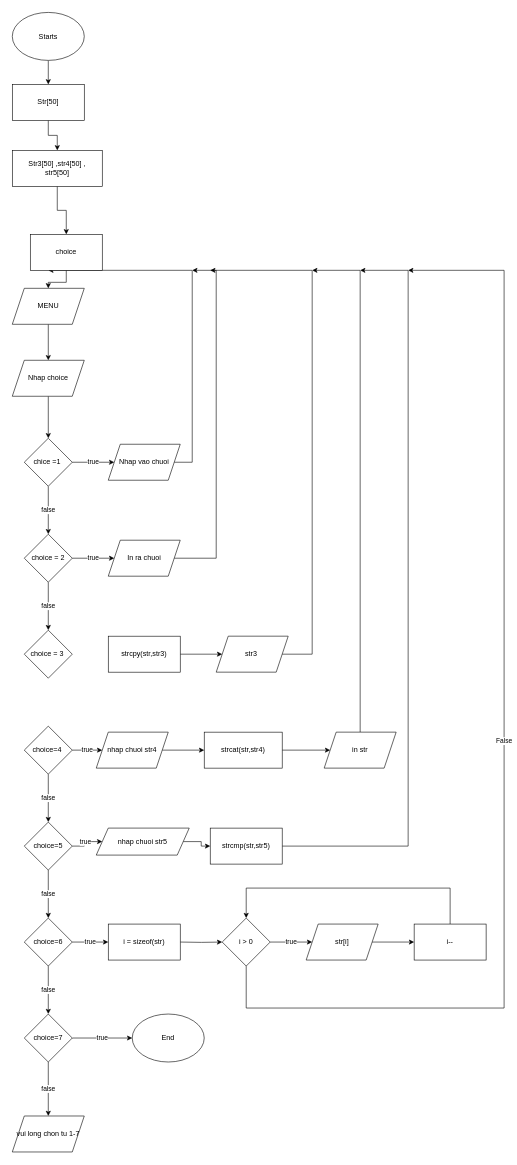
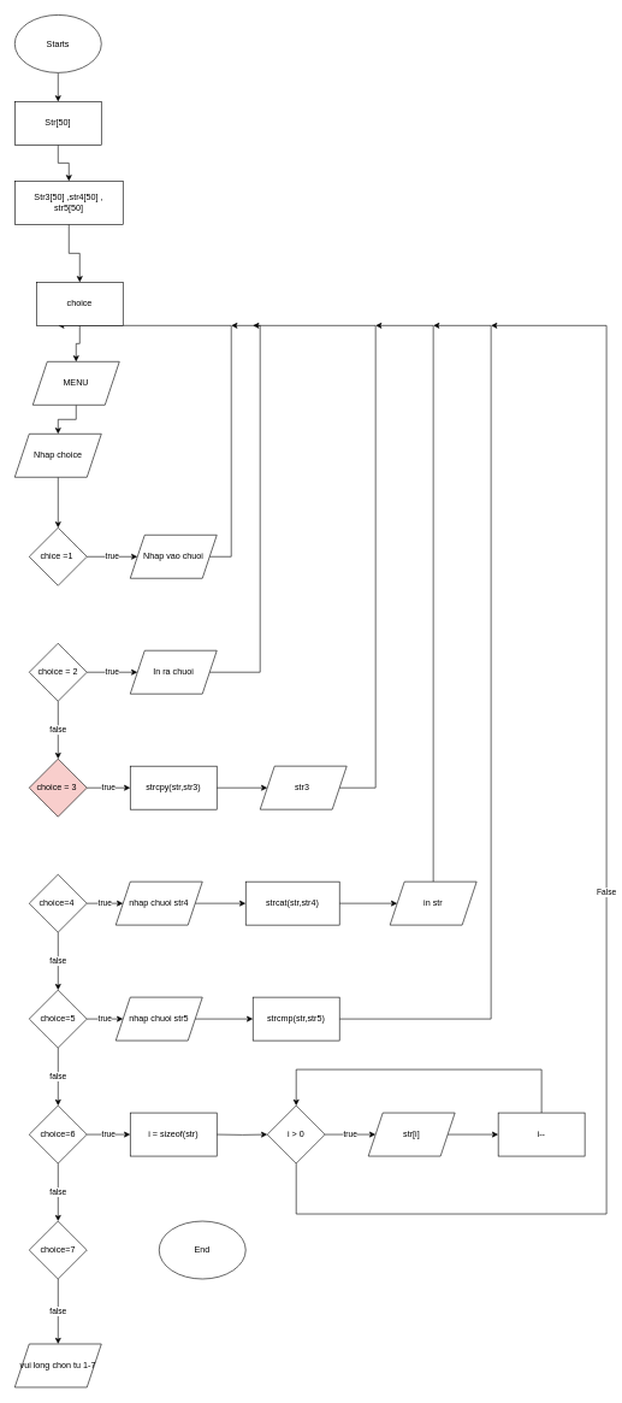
  <mxCell id="0" />
  <mxCell id="1" parent="0" />
  <mxCell id="2" value="" style="edgeStyle=orthogonalEdgeStyle;rounded=0;orthogonalLoop=1;jettySize=auto;html=1;" edge="1" parent="1" source="3" target="5"><mxGeometry relative="1" as="geometry" /></mxCell>
  <mxCell id="3" value="Starts" style="ellipse;whiteSpace=wrap;html=1;" vertex="1" parent="1"><mxGeometry x="20" y="20" width="120" height="80" as="geometry" /></mxCell>
  <mxCell id="4" value="" style="edgeStyle=orthogonalEdgeStyle;rounded=0;orthogonalLoop=1;jettySize=auto;html=1;" edge="1" parent="1" source="5" target="7"><mxGeometry relative="1" as="geometry" /></mxCell>
  <mxCell id="5" value="Str[50]" style="whiteSpace=wrap;html=1;" vertex="1" parent="1"><mxGeometry x="20" y="140" width="120" height="60" as="geometry" /></mxCell>
  <mxCell id="6" value="" style="edgeStyle=orthogonalEdgeStyle;rounded=0;orthogonalLoop=1;jettySize=auto;html=1;" edge="1" parent="1" source="7" target="18"><mxGeometry relative="1" as="geometry" /></mxCell>
  <mxCell id="7" value="Str3[50] ,str4[50] ,&lt;br&gt;str5[50]" style="whiteSpace=wrap;html=1;" vertex="1" parent="1"><mxGeometry x="20" y="250" width="150" height="60" as="geometry" /></mxCell>
  <mxCell id="8" value="" style="edgeStyle=orthogonalEdgeStyle;rounded=0;orthogonalLoop=1;jettySize=auto;html=1;" edge="1" parent="1" source="9" target="11"><mxGeometry relative="1" as="geometry" /></mxCell>
- <mxCell id="9" value="MENU" style="shape=parallelogram;perimeter=parallelogramPerimeter;whiteSpace=wrap;html=1;fixedSize=1;" vertex="1" parent="1"><mxGeometry x="20" y="480" width="120" height="60" as="geometry" /></mxCell>
+ <mxCell id="9" value="MENU" style="shape=parallelogram;perimeter=parallelogramPerimeter;whiteSpace=wrap;html=1;fixedSize=1;" vertex="1" parent="1"><mxGeometry x="45" y="500" width="120" height="60" as="geometry" /></mxCell>
  <mxCell id="10" value="" style="edgeStyle=orthogonalEdgeStyle;rounded=0;orthogonalLoop=1;jettySize=auto;html=1;" edge="1" parent="1" source="11" target="14"><mxGeometry relative="1" as="geometry" /></mxCell>
  <mxCell id="11" value="Nhap choice" style="shape=parallelogram;perimeter=parallelogramPerimeter;whiteSpace=wrap;html=1;fixedSize=1;" vertex="1" parent="1"><mxGeometry x="20" y="600" width="120" height="60" as="geometry" /></mxCell>
  <mxCell id="12" value="true" style="edgeStyle=orthogonalEdgeStyle;rounded=0;orthogonalLoop=1;jettySize=auto;html=1;" edge="1" parent="1" source="14" target="16"><mxGeometry relative="1" as="geometry" /></mxCell>
- <mxCell id="13" value="false" style="edgeStyle=orthogonalEdgeStyle;rounded=0;orthogonalLoop=1;jettySize=auto;html=1;" edge="1" parent="1" source="14" target="21"><mxGeometry relative="1" as="geometry" /></mxCell>
  <mxCell id="14" value="chice =1&amp;nbsp;" style="rhombus;whiteSpace=wrap;html=1;" vertex="1" parent="1"><mxGeometry x="40" y="730" width="80" height="80" as="geometry" /></mxCell>
  <mxCell id="15" style="edgeStyle=orthogonalEdgeStyle;rounded=0;orthogonalLoop=1;jettySize=auto;html=1;" edge="1" parent="1" source="16"><mxGeometry relative="1" as="geometry"><mxPoint x="80" y="450" as="targetPoint" /><Array as="points"><mxPoint x="320" y="770" /><mxPoint x="320" y="450" /></Array></mxGeometry></mxCell>
  <mxCell id="16" value="Nhap vao chuoi" style="shape=parallelogram;perimeter=parallelogramPerimeter;whiteSpace=wrap;html=1;fixedSize=1;" vertex="1" parent="1"><mxGeometry x="180" y="740" width="120" height="60" as="geometry" /></mxCell>
  <mxCell id="17" value="" style="edgeStyle=orthogonalEdgeStyle;rounded=0;orthogonalLoop=1;jettySize=auto;html=1;" edge="1" parent="1" source="18" target="9"><mxGeometry relative="1" as="geometry" /></mxCell>
  <mxCell id="18" value="choice" style="whiteSpace=wrap;html=1;" vertex="1" parent="1"><mxGeometry x="50" y="390" width="120" height="60" as="geometry" /></mxCell>
  <mxCell id="19" value="true" style="edgeStyle=orthogonalEdgeStyle;rounded=0;orthogonalLoop=1;jettySize=auto;html=1;" edge="1" parent="1" source="21" target="23"><mxGeometry relative="1" as="geometry" /></mxCell>
  <mxCell id="20" value="false" style="edgeStyle=orthogonalEdgeStyle;rounded=0;orthogonalLoop=1;jettySize=auto;html=1;" edge="1" parent="1" source="21" target="25"><mxGeometry relative="1" as="geometry" /></mxCell>
  <mxCell id="21" value="choice = 2" style="rhombus;whiteSpace=wrap;html=1;" vertex="1" parent="1"><mxGeometry x="40" y="890" width="80" height="80" as="geometry" /></mxCell>
  <mxCell id="22" style="edgeStyle=orthogonalEdgeStyle;rounded=0;orthogonalLoop=1;jettySize=auto;html=1;" edge="1" parent="1" source="23"><mxGeometry relative="1" as="geometry"><mxPoint x="320" y="450" as="targetPoint" /><Array as="points"><mxPoint x="360" y="930" /></Array></mxGeometry></mxCell>
  <mxCell id="23" value="In ra chuoi" style="shape=parallelogram;perimeter=parallelogramPerimeter;whiteSpace=wrap;html=1;fixedSize=1;" vertex="1" parent="1"><mxGeometry x="180" y="900" width="120" height="60" as="geometry" /></mxCell>
- <mxCell id="25" value="choice = 3&amp;nbsp;" style="rhombus;whiteSpace=wrap;html=1;" vertex="1" parent="1"><mxGeometry x="40" y="1050" width="80" height="80" as="geometry" /></mxCell>
+ <mxCell id="24" value="true" style="edgeStyle=orthogonalEdgeStyle;rounded=0;orthogonalLoop=1;jettySize=auto;html=1;" edge="1" parent="1" source="25" target="27"><mxGeometry relative="1" as="geometry" /></mxCell>
+ <mxCell id="25" value="choice = 3&amp;nbsp;" style="rhombus;whiteSpace=wrap;html=1;fillColor=#f8cecc;" vertex="1" parent="1"><mxGeometry x="40" y="1050" width="80" height="80" as="geometry" /></mxCell>
  <mxCell id="26" value="" style="edgeStyle=orthogonalEdgeStyle;rounded=0;orthogonalLoop=1;jettySize=auto;html=1;" edge="1" parent="1" source="27" target="29"><mxGeometry relative="1" as="geometry" /></mxCell>
  <mxCell id="27" value="strcpy(str,str3)" style="whiteSpace=wrap;html=1;" vertex="1" parent="1"><mxGeometry x="180" y="1060" width="120" height="60" as="geometry" /></mxCell>
  <mxCell id="28" style="edgeStyle=orthogonalEdgeStyle;rounded=0;orthogonalLoop=1;jettySize=auto;html=1;" edge="1" parent="1" source="29"><mxGeometry relative="1" as="geometry"><mxPoint x="350" y="450" as="targetPoint" /><Array as="points"><mxPoint x="520" y="1090" /><mxPoint x="520" y="450" /></Array></mxGeometry></mxCell>
  <mxCell id="29" value="str3&amp;nbsp;" style="shape=parallelogram;perimeter=parallelogramPerimeter;whiteSpace=wrap;html=1;fixedSize=1;" vertex="1" parent="1"><mxGeometry x="360" y="1060" width="120" height="60" as="geometry" /></mxCell>
  <mxCell id="30" value="true" style="edgeStyle=orthogonalEdgeStyle;rounded=0;orthogonalLoop=1;jettySize=auto;html=1;" edge="1" parent="1" source="32" target="34"><mxGeometry relative="1" as="geometry" /></mxCell>
  <mxCell id="31" value="false" style="edgeStyle=orthogonalEdgeStyle;rounded=0;orthogonalLoop=1;jettySize=auto;html=1;" edge="1" parent="1" source="32" target="41"><mxGeometry relative="1" as="geometry" /></mxCell>
  <mxCell id="32" value="choice=4&amp;nbsp;" style="rhombus;whiteSpace=wrap;html=1;" vertex="1" parent="1"><mxGeometry x="40" y="1210" width="80" height="80" as="geometry" /></mxCell>
  <mxCell id="33" value="" style="edgeStyle=orthogonalEdgeStyle;rounded=0;orthogonalLoop=1;jettySize=auto;html=1;" edge="1" parent="1" source="34" target="36"><mxGeometry relative="1" as="geometry" /></mxCell>
  <mxCell id="34" value="nhap chuoi str4" style="shape=parallelogram;perimeter=parallelogramPerimeter;whiteSpace=wrap;html=1;fixedSize=1;" vertex="1" parent="1"><mxGeometry x="160" y="1220" width="120" height="60" as="geometry" /></mxCell>
  <mxCell id="35" value="" style="edgeStyle=orthogonalEdgeStyle;rounded=0;orthogonalLoop=1;jettySize=auto;html=1;" edge="1" parent="1" source="36" target="38"><mxGeometry relative="1" as="geometry" /></mxCell>
  <mxCell id="36" value="strcat(str,str4)" style="whiteSpace=wrap;html=1;" vertex="1" parent="1"><mxGeometry x="340" y="1220" width="130" height="60" as="geometry" /></mxCell>
  <mxCell id="37" style="edgeStyle=orthogonalEdgeStyle;rounded=0;orthogonalLoop=1;jettySize=auto;html=1;" edge="1" parent="1" source="38"><mxGeometry relative="1" as="geometry"><mxPoint x="520" y="450" as="targetPoint" /><Array as="points"><mxPoint x="600" y="450" /></Array></mxGeometry></mxCell>
  <mxCell id="38" value="in str" style="shape=parallelogram;perimeter=parallelogramPerimeter;whiteSpace=wrap;html=1;fixedSize=1;" vertex="1" parent="1"><mxGeometry x="540" y="1220" width="120" height="60" as="geometry" /></mxCell>
  <mxCell id="39" value="true" style="edgeStyle=orthogonalEdgeStyle;rounded=0;orthogonalLoop=1;jettySize=auto;html=1;" edge="1" parent="1" source="41" target="43"><mxGeometry relative="1" as="geometry" /></mxCell>
  <mxCell id="40" value="false" style="edgeStyle=orthogonalEdgeStyle;rounded=0;orthogonalLoop=1;jettySize=auto;html=1;" edge="1" parent="1" source="41" target="48"><mxGeometry relative="1" as="geometry" /></mxCell>
  <mxCell id="41" value="choice=5" style="rhombus;whiteSpace=wrap;html=1;" vertex="1" parent="1"><mxGeometry x="40" y="1370" width="80" height="80" as="geometry" /></mxCell>
  <mxCell id="42" value="" style="edgeStyle=orthogonalEdgeStyle;rounded=0;orthogonalLoop=1;jettySize=auto;html=1;" edge="1" parent="1" source="43" target="45"><mxGeometry relative="1" as="geometry" /></mxCell>
- <mxCell id="43" value="nhap chuoi str5" style="shape=parallelogram;perimeter=parallelogramPerimeter;whiteSpace=wrap;html=1;fixedSize=1;" vertex="1" parent="1"><mxGeometry x="160" y="1380" width="155" height="45" as="geometry" /></mxCell>
+ <mxCell id="43" value="nhap chuoi str5" style="shape=parallelogram;perimeter=parallelogramPerimeter;whiteSpace=wrap;html=1;fixedSize=1;" vertex="1" parent="1"><mxGeometry x="160" y="1380" width="120" height="60" as="geometry" /></mxCell>
  <mxCell id="44" style="edgeStyle=orthogonalEdgeStyle;rounded=0;orthogonalLoop=1;jettySize=auto;html=1;exitX=1;exitY=0.5;exitDx=0;exitDy=0;" edge="1" parent="1" source="45"><mxGeometry relative="1" as="geometry"><mxPoint x="600" y="450" as="targetPoint" /><mxPoint x="680" y="1410" as="sourcePoint" /><Array as="points"><mxPoint x="680" y="1410" /><mxPoint x="680" y="450" /></Array></mxGeometry></mxCell>
  <mxCell id="45" value="strcmp(str,str5)" style="whiteSpace=wrap;html=1;" vertex="1" parent="1"><mxGeometry x="350" y="1380" width="120" height="60" as="geometry" /></mxCell>
  <mxCell id="46" value="true" style="edgeStyle=orthogonalEdgeStyle;rounded=0;orthogonalLoop=1;jettySize=auto;html=1;" edge="1" parent="1" source="48" target="53"><mxGeometry relative="1" as="geometry" /></mxCell>
  <mxCell id="47" value="false" style="edgeStyle=orthogonalEdgeStyle;rounded=0;orthogonalLoop=1;jettySize=auto;html=1;" edge="1" parent="1" source="48" target="60"><mxGeometry relative="1" as="geometry" /></mxCell>
  <mxCell id="48" value="choice=6" style="rhombus;whiteSpace=wrap;html=1;" vertex="1" parent="1"><mxGeometry x="40" y="1530" width="80" height="80" as="geometry" /></mxCell>
  <mxCell id="49" value="" style="edgeStyle=orthogonalEdgeStyle;rounded=0;orthogonalLoop=1;jettySize=auto;html=1;" edge="1" parent="1" target="52"><mxGeometry relative="1" as="geometry"><mxPoint x="300" y="1570" as="sourcePoint" /></mxGeometry></mxCell>
  <mxCell id="50" value="true" style="edgeStyle=orthogonalEdgeStyle;rounded=0;orthogonalLoop=1;jettySize=auto;html=1;" edge="1" parent="1" source="52" target="55"><mxGeometry relative="1" as="geometry" /></mxCell>
  <mxCell id="51" value="False" style="edgeStyle=orthogonalEdgeStyle;rounded=0;orthogonalLoop=1;jettySize=auto;html=1;" edge="1" parent="1" source="52"><mxGeometry relative="1" as="geometry"><mxPoint x="680" y="450" as="targetPoint" /><Array as="points"><mxPoint x="410" y="1680" /><mxPoint x="840" y="1680" /><mxPoint x="840" y="450" /></Array></mxGeometry></mxCell>
  <mxCell id="52" value="i &amp;gt; 0" style="rhombus;whiteSpace=wrap;html=1;" vertex="1" parent="1"><mxGeometry x="370" y="1530" width="80" height="80" as="geometry" /></mxCell>
  <mxCell id="53" value="i = sizeof(str)" style="whiteSpace=wrap;html=1;" vertex="1" parent="1"><mxGeometry x="180" y="1540" width="120" height="60" as="geometry" /></mxCell>
  <mxCell id="54" value="" style="edgeStyle=orthogonalEdgeStyle;rounded=0;orthogonalLoop=1;jettySize=auto;html=1;" edge="1" parent="1" source="55" target="57"><mxGeometry relative="1" as="geometry" /></mxCell>
  <mxCell id="55" value="str[i]" style="shape=parallelogram;perimeter=parallelogramPerimeter;whiteSpace=wrap;html=1;fixedSize=1;" vertex="1" parent="1"><mxGeometry x="510" y="1540" width="120" height="60" as="geometry" /></mxCell>
  <mxCell id="56" style="edgeStyle=orthogonalEdgeStyle;rounded=0;orthogonalLoop=1;jettySize=auto;html=1;entryX=0.5;entryY=0;entryDx=0;entryDy=0;" edge="1" parent="1" source="57" target="52"><mxGeometry relative="1" as="geometry"><mxPoint x="750" y="1480" as="targetPoint" /><Array as="points"><mxPoint x="750" y="1480" /><mxPoint x="410" y="1480" /></Array></mxGeometry></mxCell>
  <mxCell id="57" value="i--" style="whiteSpace=wrap;html=1;" vertex="1" parent="1"><mxGeometry x="690" y="1540" width="120" height="60" as="geometry" /></mxCell>
- <mxCell id="58" value="true" style="edgeStyle=orthogonalEdgeStyle;rounded=0;orthogonalLoop=1;jettySize=auto;html=1;" edge="1" parent="1" source="60" target="61"><mxGeometry relative="1" as="geometry" /></mxCell>
  <mxCell id="59" value="false" style="edgeStyle=orthogonalEdgeStyle;rounded=0;orthogonalLoop=1;jettySize=auto;html=1;" edge="1" parent="1" source="60" target="62"><mxGeometry relative="1" as="geometry" /></mxCell>
  <mxCell id="60" value="choice=7" style="rhombus;whiteSpace=wrap;html=1;" vertex="1" parent="1"><mxGeometry x="40" y="1690" width="80" height="80" as="geometry" /></mxCell>
  <mxCell id="61" value="End" style="ellipse;whiteSpace=wrap;html=1;" vertex="1" parent="1"><mxGeometry x="220" y="1690" width="120" height="80" as="geometry" /></mxCell>
  <mxCell id="62" value="vui long chon tu 1-7" style="shape=parallelogram;perimeter=parallelogramPerimeter;whiteSpace=wrap;html=1;fixedSize=1;" vertex="1" parent="1"><mxGeometry x="20" y="1860" width="120" height="60" as="geometry" /></mxCell>
